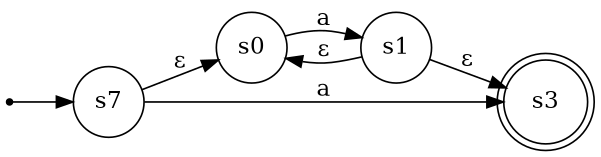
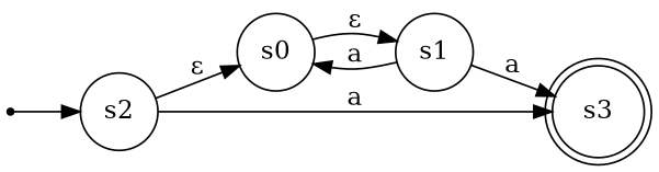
  digraph {
    rankdir=LR
    node [shape=circle]
    __start__ [shape=point]
-   s2 [label=s7]
+   s2
    s0
    s3 [shape=doublecircle]
    s1
    __start__ -> s2
    s2 -> s0 [label="ε"]
    s2 -> s3 [label=a]
-   s0 -> s1 [label=a]
-   s1 -> s0 [label="ε"]
-   s1 -> s3 [label="ε"]
+   s0 -> s1 [label="ε"]
+   s1 -> s0 [label=a]
+   s1 -> s3 [label=a]
  }
